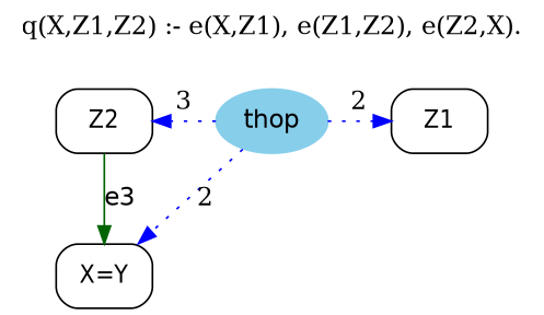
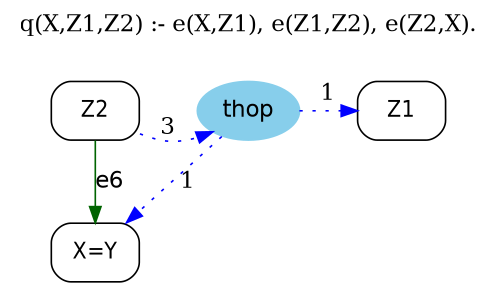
  strict digraph {
    label="q(X,Z1,Z2) :- e(X,Z1), e(Z1,Z2), e(Z2,X)."
    labelloc=t
    rankdir=TB
    node [fontname="Helvetica-Narrow" shape=box style=rounded]
    edge [color=blue constraint=false style=dotted]
    Z2 [height=0.5 width=0.75]
    n2 [height=0.5 label="X=Y" width=0.75]
    Z1 [height=0.5 width=0.75]
    thop [color=skyblue fillcolor=skyblue fontname=helvetica height=0.5 shape=oval style="filled,rounded" width=0.79437]
-   Z2 -> n2 [color=darkgreen fontname=helvetica label=e3 constraint="" style=""]
-   thop -> Z2 [label=3]
-   thop -> n2 [label=2]
-   thop -> Z1 [label=2]
+   Z2 -> n2 [color=darkgreen fontname=helvetica label=e6 constraint="" style=""]
+   Z2 -> thop [label=3]
+   thop -> n2 [label=1]
+   thop -> Z1 [label=1]
  }
